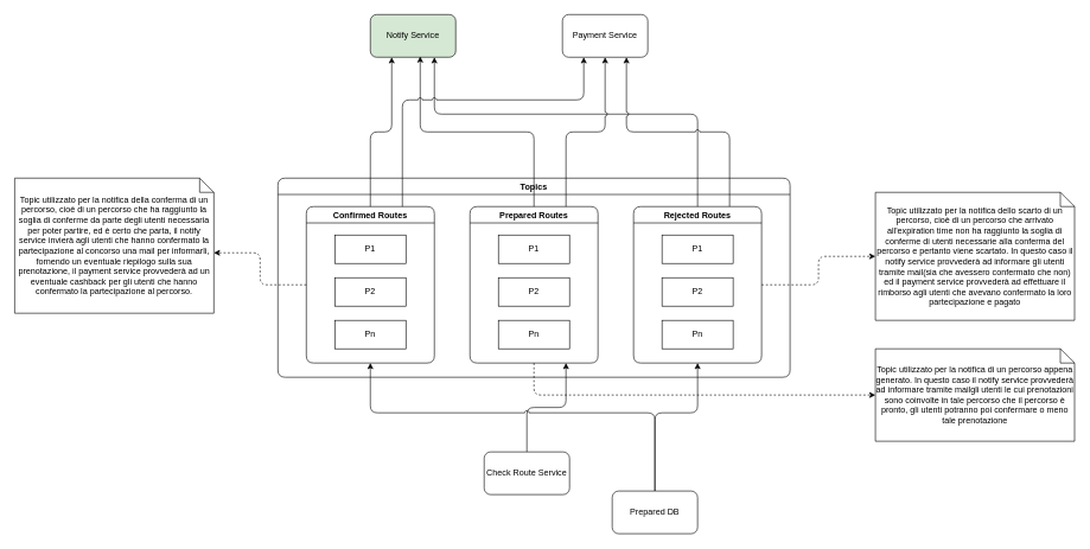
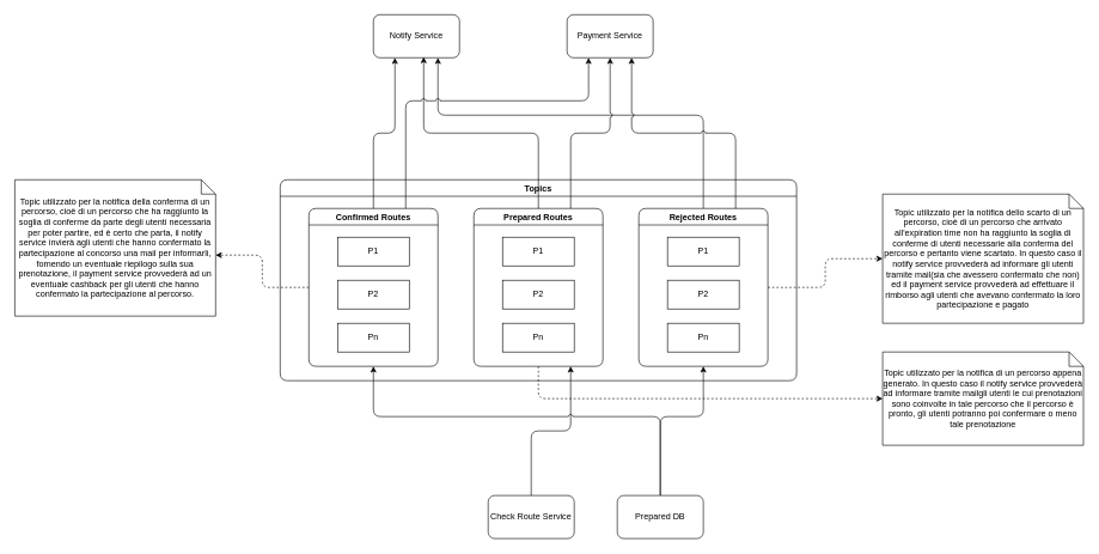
  <mxCell id="0" />
  <mxCell id="1" parent="0" />
  <mxCell id="2" value="Topics" style="swimlane;whiteSpace=wrap;html=1;rounded=1;" vertex="1" parent="1"><mxGeometry x="390" y="250" width="720" height="280" as="geometry"><mxRectangle x="40" y="200" width="80" height="30" as="alternateBounds" /></mxGeometry></mxCell>
  <mxCell id="3" value="Confirmed Routes" style="swimlane;whiteSpace=wrap;html=1;gradientColor=none;swimlaneFillColor=none;rounded=1;" vertex="1" parent="2"><mxGeometry x="40" y="40" width="180" height="220" as="geometry" /></mxCell>
  <mxCell id="4" value="P1" style="rounded=0;whiteSpace=wrap;html=1;" vertex="1" parent="3"><mxGeometry x="40" y="40" width="100" height="40" as="geometry" /></mxCell>
  <mxCell id="5" value="P2" style="rounded=0;whiteSpace=wrap;html=1;" vertex="1" parent="3"><mxGeometry x="40" y="100" width="100" height="40" as="geometry" /></mxCell>
  <mxCell id="6" value="Pn" style="rounded=0;whiteSpace=wrap;html=1;" vertex="1" parent="3"><mxGeometry x="40" y="160" width="100" height="40" as="geometry" /></mxCell>
  <mxCell id="7" value="Prepared Routes" style="swimlane;whiteSpace=wrap;html=1;rounded=1;" vertex="1" parent="2"><mxGeometry x="270" y="40" width="180" height="220" as="geometry" /></mxCell>
  <mxCell id="8" value="P1" style="rounded=0;whiteSpace=wrap;html=1;" vertex="1" parent="7"><mxGeometry x="40" y="40" width="100" height="40" as="geometry" /></mxCell>
  <mxCell id="9" value="P2" style="rounded=0;whiteSpace=wrap;html=1;" vertex="1" parent="7"><mxGeometry x="40" y="100" width="100" height="40" as="geometry" /></mxCell>
  <mxCell id="10" value="Pn" style="rounded=0;whiteSpace=wrap;html=1;" vertex="1" parent="7"><mxGeometry x="40" y="160" width="100" height="40" as="geometry" /></mxCell>
  <mxCell id="11" value="Rejected Routes" style="swimlane;whiteSpace=wrap;html=1;rounded=1;shadow=0;glass=0;swimlaneLine=1;" vertex="1" parent="2"><mxGeometry x="500" y="40" width="180" height="220" as="geometry" /></mxCell>
  <mxCell id="12" value="P1" style="rounded=0;whiteSpace=wrap;html=1;" vertex="1" parent="11"><mxGeometry x="40" y="40" width="100" height="40" as="geometry" /></mxCell>
  <mxCell id="13" value="P2" style="rounded=0;whiteSpace=wrap;html=1;" vertex="1" parent="11"><mxGeometry x="40" y="100" width="100" height="40" as="geometry" /></mxCell>
  <mxCell id="14" value="Pn" style="rounded=0;whiteSpace=wrap;html=1;" vertex="1" parent="11"><mxGeometry x="40" y="160" width="100" height="40" as="geometry" /></mxCell>
  <mxCell id="15" value="Topic utilizzato per la notifica della conferma di un percorso, cioè di un percorso che ha raggiunto la soglia di conferme da parte degli utenti necessaria per poter partire, ed è certo che parta, il notify service invierà agli utenti che hanno confermato la partecipazione al concorso una mail per informarli, fornendo un eventuale riepilogo sulla sua prenotazione, il payment service provvederà ad un eventuale cashback per gli utenti che hanno confermato la partecipazione al percorso." style="shape=note;size=20;whiteSpace=wrap;html=1;" vertex="1" parent="1"><mxGeometry x="20" y="250" width="280" height="190" as="geometry" /></mxCell>
  <mxCell id="16" value="Topic utilizzato per la notifica dello scarto di un percorso, cioè di un percorso che arrivato all'expiration time non ha raggiunto la soglia di conferme di utenti necessarie alla conferma del percorso e pertanto viene scartato. In questo caso il notify service provvederà ad informare gli utenti tramite mail(sia che avessero confermato che non) ed il payment service provvederà ad effettuare il rimborso agli utenti che avevano confermato la loro partecipazione e pagato" style="shape=note;size=20;whiteSpace=wrap;html=1;shadow=0;" vertex="1" parent="1"><mxGeometry x="1230" y="270" width="280" height="180" as="geometry" /></mxCell>
  <mxCell id="17" style="rounded=1;orthogonalLoop=1;jettySize=auto;html=1;exitX=1;exitY=0.5;exitDx=0;exitDy=0;entryX=0;entryY=0.5;entryDx=0;entryDy=0;entryPerimeter=0;dashed=1;edgeStyle=orthogonalEdgeStyle;" edge="1" parent="1" source="11" target="16"><mxGeometry relative="1" as="geometry"><mxPoint x="1088" y="440" as="sourcePoint" /></mxGeometry></mxCell>
  <mxCell id="18" style="rounded=1;orthogonalLoop=1;jettySize=auto;html=1;exitX=0;exitY=0.5;exitDx=0;exitDy=0;entryX=0;entryY=0;entryDx=280;entryDy=105;entryPerimeter=0;dashed=1;edgeStyle=orthogonalEdgeStyle;" edge="1" parent="1" source="3" target="15"><mxGeometry relative="1" as="geometry" /></mxCell>
  <mxCell id="19" value="Topic utilizzato per la notifica di un percorso appena generato. In questo caso il notify service provvederà ad informare tramite mailgli utenti le cui prenotazioni sono coinvolte in tale percorso che il percorso è pronto, gli utenti potranno poi confermare o meno tale prenotazione" style="shape=note;size=20;whiteSpace=wrap;html=1;shadow=0;" vertex="1" parent="1"><mxGeometry x="1230" y="490" width="280" height="130" as="geometry" /></mxCell>
  <mxCell id="20" style="edgeStyle=orthogonalEdgeStyle;rounded=1;orthogonalLoop=1;jettySize=auto;html=1;exitX=0.5;exitY=1;exitDx=0;exitDy=0;entryX=0;entryY=0.5;entryDx=0;entryDy=0;entryPerimeter=0;dashed=1;" edge="1" parent="1" source="7" target="19"><mxGeometry relative="1" as="geometry" /></mxCell>
- <mxCell id="21" value="Notify Service" style="rounded=1;whiteSpace=wrap;html=1;fillColor=#d5e8d4;" vertex="1" parent="1"><mxGeometry x="520" y="20" width="120" height="60" as="geometry" /></mxCell>
+ <mxCell id="21" value="Notify Service" style="rounded=1;whiteSpace=wrap;html=1;" vertex="1" parent="1"><mxGeometry x="520" y="20" width="120" height="60" as="geometry" /></mxCell>
  <mxCell id="22" value="Payment Service" style="rounded=1;whiteSpace=wrap;html=1;" vertex="1" parent="1"><mxGeometry x="790" y="20" width="120" height="60" as="geometry" /></mxCell>
  <mxCell id="23" style="edgeStyle=orthogonalEdgeStyle;rounded=1;orthogonalLoop=1;jettySize=auto;html=1;exitX=0.5;exitY=0;exitDx=0;exitDy=0;entryX=0.25;entryY=1;entryDx=0;entryDy=0;jumpStyle=arc;" edge="1" parent="1" source="3" target="21"><mxGeometry relative="1" as="geometry"><mxPoint x="519.706" y="130" as="targetPoint" /></mxGeometry></mxCell>
  <mxCell id="24" style="edgeStyle=orthogonalEdgeStyle;rounded=1;orthogonalLoop=1;jettySize=auto;html=1;exitX=0.5;exitY=0;exitDx=0;exitDy=0;entryX=0.584;entryY=0.982;entryDx=0;entryDy=0;entryPerimeter=0;jumpStyle=arc;" edge="1" parent="1" source="7" target="21"><mxGeometry relative="1" as="geometry" /></mxCell>
  <mxCell id="25" style="edgeStyle=orthogonalEdgeStyle;rounded=1;orthogonalLoop=1;jettySize=auto;html=1;exitX=0.5;exitY=0;exitDx=0;exitDy=0;entryX=0.75;entryY=1;entryDx=0;entryDy=0;jumpStyle=arc;" edge="1" parent="1" source="11" target="21"><mxGeometry relative="1" as="geometry"><Array as="points"><mxPoint x="980" y="160" /><mxPoint x="610" y="160" /></Array></mxGeometry></mxCell>
  <mxCell id="26" style="edgeStyle=orthogonalEdgeStyle;rounded=1;orthogonalLoop=1;jettySize=auto;html=1;exitX=0.75;exitY=0;exitDx=0;exitDy=0;entryX=0.25;entryY=1;entryDx=0;entryDy=0;jumpStyle=arc;" edge="1" parent="1" source="3" target="22"><mxGeometry relative="1" as="geometry"><Array as="points"><mxPoint x="565" y="140" /><mxPoint x="820" y="140" /></Array></mxGeometry></mxCell>
  <mxCell id="27" style="edgeStyle=orthogonalEdgeStyle;rounded=1;orthogonalLoop=1;jettySize=auto;html=1;exitX=0.75;exitY=0;exitDx=0;exitDy=0;entryX=0.5;entryY=1;entryDx=0;entryDy=0;jumpStyle=arc;" edge="1" parent="1" source="7" target="22"><mxGeometry relative="1" as="geometry" /></mxCell>
  <mxCell id="28" style="edgeStyle=orthogonalEdgeStyle;rounded=1;orthogonalLoop=1;jettySize=auto;html=1;exitX=0.75;exitY=0;exitDx=0;exitDy=0;entryX=0.75;entryY=1;entryDx=0;entryDy=0;jumpStyle=arc;" edge="1" parent="1" source="11" target="22"><mxGeometry relative="1" as="geometry" /></mxCell>
  <mxCell id="29" style="edgeStyle=orthogonalEdgeStyle;rounded=1;orthogonalLoop=1;jettySize=auto;html=1;exitX=0.5;exitY=0;exitDx=0;exitDy=0;entryX=0.75;entryY=1;entryDx=0;entryDy=0;" edge="1" parent="1" source="30" target="7"><mxGeometry relative="1" as="geometry" /></mxCell>
- <mxCell id="30" value="Check Route Service" style="rounded=1;whiteSpace=wrap;html=1;" vertex="1" parent="1"><mxGeometry x="680" y="635" width="120" height="60" as="geometry" /></mxCell>
+ <mxCell id="30" value="Check Route Service" style="rounded=1;whiteSpace=wrap;html=1;" vertex="1" parent="1"><mxGeometry x="680" y="690" width="120" height="60" as="geometry" /></mxCell>
  <mxCell id="31" style="edgeStyle=orthogonalEdgeStyle;rounded=1;orthogonalLoop=1;jettySize=auto;html=1;exitX=0.5;exitY=0;exitDx=0;exitDy=0;entryX=0.5;entryY=1;entryDx=0;entryDy=0;jumpStyle=none;" edge="1" parent="1" source="33" target="11"><mxGeometry relative="1" as="geometry"><Array as="points"><mxPoint x="920" y="580" /><mxPoint x="980" y="580" /></Array></mxGeometry></mxCell>
  <mxCell id="32" style="edgeStyle=orthogonalEdgeStyle;rounded=1;orthogonalLoop=1;jettySize=auto;html=1;exitX=0.5;exitY=0;exitDx=0;exitDy=0;entryX=0.5;entryY=1;entryDx=0;entryDy=0;jumpStyle=arc;" edge="1" parent="1" source="33" target="3"><mxGeometry relative="1" as="geometry"><Array as="points"><mxPoint x="920" y="580" /><mxPoint x="520" y="580" /></Array></mxGeometry></mxCell>
  <mxCell id="33" value="Prepared DB" style="rounded=1;whiteSpace=wrap;html=1;" vertex="1" parent="1"><mxGeometry x="860" y="690" width="120" height="60" as="geometry" /></mxCell>
